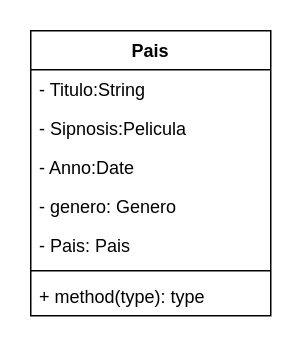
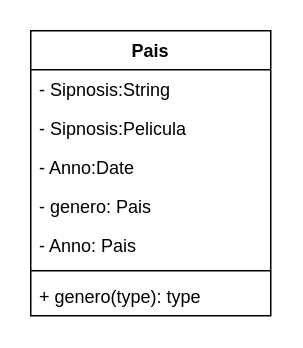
  <mxCell id="0" />
  <mxCell id="1" parent="0" />
  <mxCell id="2" value="Pais" style="swimlane;fontStyle=1;align=center;verticalAlign=top;childLayout=stackLayout;horizontal=1;startSize=26;horizontalStack=0;resizeParent=1;resizeParentMax=0;resizeLast=0;collapsible=1;marginBottom=0;" vertex="1" parent="1"><mxGeometry x="20" y="20" width="160" height="190" as="geometry" /></mxCell>
- <mxCell id="3" value="- Titulo:String" style="text;strokeColor=none;fillColor=none;align=left;verticalAlign=top;spacingLeft=4;spacingRight=4;overflow=hidden;rotatable=0;points=[[0,0.5],[1,0.5]];portConstraint=eastwest;" vertex="1" parent="2"><mxGeometry y="26" width="160" height="26" as="geometry" /></mxCell>
+ <mxCell id="3" value="- Sipnosis:String" style="text;strokeColor=none;fillColor=none;align=left;verticalAlign=top;spacingLeft=4;spacingRight=4;overflow=hidden;rotatable=0;points=[[0,0.5],[1,0.5]];portConstraint=eastwest;" vertex="1" parent="2"><mxGeometry y="26" width="160" height="26" as="geometry" /></mxCell>
  <mxCell id="4" value="- Sipnosis:Pelicula" style="text;strokeColor=none;fillColor=none;align=left;verticalAlign=top;spacingLeft=4;spacingRight=4;overflow=hidden;rotatable=0;points=[[0,0.5],[1,0.5]];portConstraint=eastwest;" vertex="1" parent="2"><mxGeometry y="52" width="160" height="26" as="geometry" /></mxCell>
  <mxCell id="5" value="- Anno:Date" style="text;strokeColor=none;fillColor=none;align=left;verticalAlign=top;spacingLeft=4;spacingRight=4;overflow=hidden;rotatable=0;points=[[0,0.5],[1,0.5]];portConstraint=eastwest;" vertex="1" parent="2"><mxGeometry y="78" width="160" height="26" as="geometry" /></mxCell>
- <mxCell id="6" value="- genero: Genero" style="text;strokeColor=none;fillColor=none;align=left;verticalAlign=top;spacingLeft=4;spacingRight=4;overflow=hidden;rotatable=0;points=[[0,0.5],[1,0.5]];portConstraint=eastwest;" vertex="1" parent="2"><mxGeometry y="104" width="160" height="26" as="geometry" /></mxCell>
- <mxCell id="7" value="- Pais: Pais" style="text;strokeColor=none;fillColor=none;align=left;verticalAlign=top;spacingLeft=4;spacingRight=4;overflow=hidden;rotatable=0;points=[[0,0.5],[1,0.5]];portConstraint=eastwest;" vertex="1" parent="2"><mxGeometry y="130" width="160" height="26" as="geometry" /></mxCell>
+ <mxCell id="6" value="- genero: Pais" style="text;strokeColor=none;fillColor=none;align=left;verticalAlign=top;spacingLeft=4;spacingRight=4;overflow=hidden;rotatable=0;points=[[0,0.5],[1,0.5]];portConstraint=eastwest;" vertex="1" parent="2"><mxGeometry y="104" width="160" height="26" as="geometry" /></mxCell>
+ <mxCell id="7" value="- Anno: Pais" style="text;strokeColor=none;fillColor=none;align=left;verticalAlign=top;spacingLeft=4;spacingRight=4;overflow=hidden;rotatable=0;points=[[0,0.5],[1,0.5]];portConstraint=eastwest;" vertex="1" parent="2"><mxGeometry y="130" width="160" height="26" as="geometry" /></mxCell>
  <mxCell id="8" value="" style="line;strokeWidth=1;fillColor=none;align=left;verticalAlign=middle;spacingTop=-1;spacingLeft=3;spacingRight=3;rotatable=0;labelPosition=right;points=[];portConstraint=eastwest;" vertex="1" parent="2"><mxGeometry y="156" width="160" height="8" as="geometry" /></mxCell>
- <mxCell id="9" value="+ method(type): type" style="text;strokeColor=none;fillColor=none;align=left;verticalAlign=top;spacingLeft=4;spacingRight=4;overflow=hidden;rotatable=0;points=[[0,0.5],[1,0.5]];portConstraint=eastwest;" vertex="1" parent="2"><mxGeometry y="164" width="160" height="26" as="geometry" /></mxCell>
+ <mxCell id="9" value="+ genero(type): type" style="text;strokeColor=none;fillColor=none;align=left;verticalAlign=top;spacingLeft=4;spacingRight=4;overflow=hidden;rotatable=0;points=[[0,0.5],[1,0.5]];portConstraint=eastwest;" vertex="1" parent="2"><mxGeometry y="164" width="160" height="26" as="geometry" /></mxCell>
